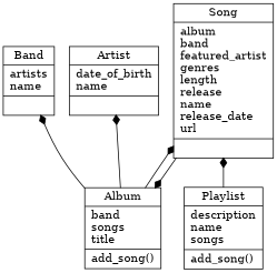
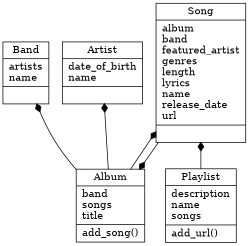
  digraph {
    rankdir=BT
    node [shape=record]
    edge [arrowhead=diamond arrowtail=none]
    n1 [label="{Album|band\lsongs\ltitle\l|add_song()\l}"]
    n2 [label="{Band|artists\lname\l|}"]
-   n3 [label="{Song|album\lband\lfeatured_artist\lgenres\llength\lrelease\lname\lrelease_date\lurl\l|}"]
+   n3 [label="{Song|album\lband\lfeatured_artist\lgenres\llength\llyrics\lname\lrelease_date\lurl\l|}"]
    n4 [label="{Artist|date_of_birth\lname\l|}"]
-   n5 [label="{Playlist|description\lname\lsongs\l|add_song()\l}"]
+   n5 [label="{Playlist|description\lname\lsongs\l|add_url()\l}"]
    n1 -> n2
    n1 -> n3
    n1 -> n4
    n3 -> n1
    n5 -> n3
  }
